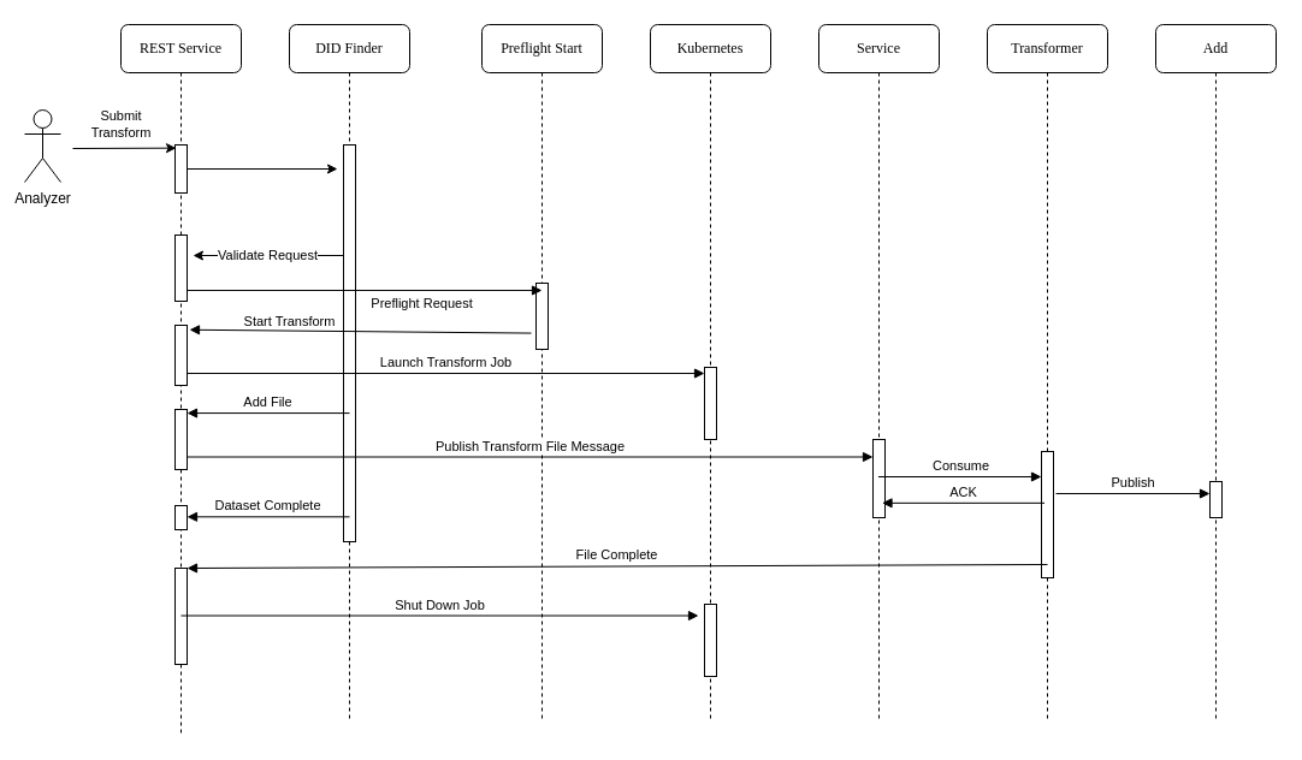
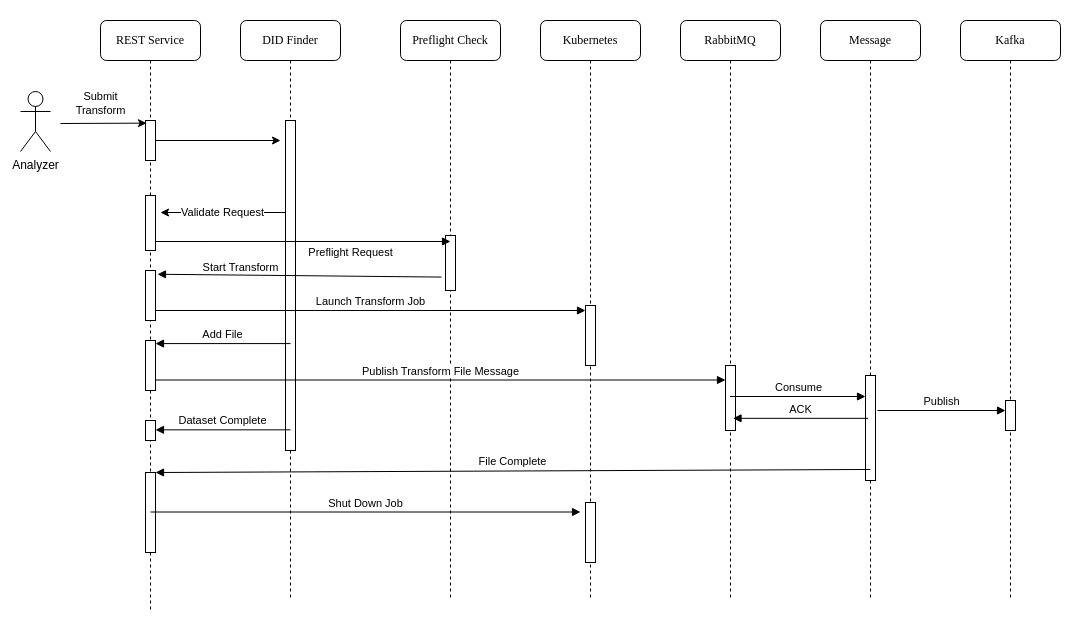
  <mxCell id="0" />
  <mxCell id="1" parent="0" />
  <mxCell id="2" value="DID Finder" style="shape=umlLifeline;perimeter=lifelinePerimeter;whiteSpace=wrap;html=1;container=1;collapsible=0;recursiveResize=0;outlineConnect=0;rounded=1;shadow=0;comic=0;labelBackgroundColor=none;strokeColor=#000000;strokeWidth=1;fillColor=#FFFFFF;fontFamily=Verdana;fontSize=12;fontColor=#000000;align=center;" parent="1" vertex="1"><mxGeometry x="240" y="20" width="100" height="580" as="geometry" /></mxCell>
  <mxCell id="3" value="" style="html=1;points=[];perimeter=orthogonalPerimeter;rounded=0;shadow=0;comic=0;labelBackgroundColor=none;strokeColor=#000000;strokeWidth=1;fillColor=#FFFFFF;fontFamily=Verdana;fontSize=12;fontColor=#000000;align=center;" parent="2" vertex="1"><mxGeometry x="45" y="100" width="10" height="330" as="geometry" /></mxCell>
- <mxCell id="4" value="Preflight Start" style="shape=umlLifeline;perimeter=lifelinePerimeter;whiteSpace=wrap;html=1;container=1;collapsible=0;recursiveResize=0;outlineConnect=0;rounded=1;shadow=0;comic=0;labelBackgroundColor=none;strokeColor=#000000;strokeWidth=1;fillColor=#FFFFFF;fontFamily=Verdana;fontSize=12;fontColor=#000000;align=center;" parent="1" vertex="1"><mxGeometry x="400" y="20" width="100" height="580" as="geometry" /></mxCell>
+ <mxCell id="4" value="Preflight Check" style="shape=umlLifeline;perimeter=lifelinePerimeter;whiteSpace=wrap;html=1;container=1;collapsible=0;recursiveResize=0;outlineConnect=0;rounded=1;shadow=0;comic=0;labelBackgroundColor=none;strokeColor=#000000;strokeWidth=1;fillColor=#FFFFFF;fontFamily=Verdana;fontSize=12;fontColor=#000000;align=center;" parent="1" vertex="1"><mxGeometry x="400" y="20" width="100" height="580" as="geometry" /></mxCell>
  <mxCell id="5" value="" style="html=1;points=[];perimeter=orthogonalPerimeter;rounded=0;shadow=0;comic=0;labelBackgroundColor=none;strokeColor=#000000;strokeWidth=1;fillColor=#FFFFFF;fontFamily=Verdana;fontSize=12;fontColor=#000000;align=center;" parent="4" vertex="1"><mxGeometry x="45" y="215" width="10" height="55" as="geometry" /></mxCell>
  <mxCell id="6" value="Kubernetes" style="shape=umlLifeline;perimeter=lifelinePerimeter;whiteSpace=wrap;html=1;container=1;collapsible=0;recursiveResize=0;outlineConnect=0;rounded=1;shadow=0;comic=0;labelBackgroundColor=none;strokeColor=#000000;strokeWidth=1;fillColor=#FFFFFF;fontFamily=Verdana;fontSize=12;fontColor=#000000;align=center;" parent="1" vertex="1"><mxGeometry x="540" y="20" width="100" height="580" as="geometry" /></mxCell>
  <mxCell id="7" value="" style="html=1;points=[];perimeter=orthogonalPerimeter;rounded=0;shadow=0;comic=0;labelBackgroundColor=none;strokeColor=#000000;strokeWidth=1;fillColor=#FFFFFF;fontFamily=Verdana;fontSize=12;fontColor=#000000;align=center;" parent="6" vertex="1"><mxGeometry x="45" y="285" width="10" height="60" as="geometry" /></mxCell>
- <mxCell id="8" value="Service" style="shape=umlLifeline;perimeter=lifelinePerimeter;whiteSpace=wrap;html=1;container=1;collapsible=0;recursiveResize=0;outlineConnect=0;rounded=1;shadow=0;comic=0;labelBackgroundColor=none;strokeColor=#000000;strokeWidth=1;fillColor=#FFFFFF;fontFamily=Verdana;fontSize=12;fontColor=#000000;align=center;" parent="1" vertex="1"><mxGeometry x="680" y="20" width="100" height="580" as="geometry" /></mxCell>
- <mxCell id="9" value="Transformer" style="shape=umlLifeline;perimeter=lifelinePerimeter;whiteSpace=wrap;html=1;container=1;collapsible=0;recursiveResize=0;outlineConnect=0;rounded=1;shadow=0;comic=0;labelBackgroundColor=none;strokeColor=#000000;strokeWidth=1;fillColor=#FFFFFF;fontFamily=Verdana;fontSize=12;fontColor=#000000;align=center;" parent="1" vertex="1"><mxGeometry x="820" y="20" width="100" height="580" as="geometry" /></mxCell>
- <mxCell id="10" value="Add" style="shape=umlLifeline;perimeter=lifelinePerimeter;whiteSpace=wrap;html=1;container=1;collapsible=0;recursiveResize=0;outlineConnect=0;rounded=1;shadow=0;comic=0;labelBackgroundColor=none;strokeColor=#000000;strokeWidth=1;fillColor=#FFFFFF;fontFamily=Verdana;fontSize=12;fontColor=#000000;align=center;" parent="1" vertex="1"><mxGeometry x="960" y="20" width="100" height="580" as="geometry" /></mxCell>
+ <mxCell id="8" value="RabbitMQ" style="shape=umlLifeline;perimeter=lifelinePerimeter;whiteSpace=wrap;html=1;container=1;collapsible=0;recursiveResize=0;outlineConnect=0;rounded=1;shadow=0;comic=0;labelBackgroundColor=none;strokeColor=#000000;strokeWidth=1;fillColor=#FFFFFF;fontFamily=Verdana;fontSize=12;fontColor=#000000;align=center;" parent="1" vertex="1"><mxGeometry x="680" y="20" width="100" height="580" as="geometry" /></mxCell>
+ <mxCell id="9" value="Message" style="shape=umlLifeline;perimeter=lifelinePerimeter;whiteSpace=wrap;html=1;container=1;collapsible=0;recursiveResize=0;outlineConnect=0;rounded=1;shadow=0;comic=0;labelBackgroundColor=none;strokeColor=#000000;strokeWidth=1;fillColor=#FFFFFF;fontFamily=Verdana;fontSize=12;fontColor=#000000;align=center;" parent="1" vertex="1"><mxGeometry x="820" y="20" width="100" height="580" as="geometry" /></mxCell>
+ <mxCell id="10" value="Kafka" style="shape=umlLifeline;perimeter=lifelinePerimeter;whiteSpace=wrap;html=1;container=1;collapsible=0;recursiveResize=0;outlineConnect=0;rounded=1;shadow=0;comic=0;labelBackgroundColor=none;strokeColor=#000000;strokeWidth=1;fillColor=#FFFFFF;fontFamily=Verdana;fontSize=12;fontColor=#000000;align=center;" parent="1" vertex="1"><mxGeometry x="960" y="20" width="100" height="580" as="geometry" /></mxCell>
  <mxCell id="11" value="REST Service" style="shape=umlLifeline;perimeter=lifelinePerimeter;whiteSpace=wrap;html=1;container=1;collapsible=0;recursiveResize=0;outlineConnect=0;rounded=1;shadow=0;comic=0;labelBackgroundColor=none;strokeColor=#000000;strokeWidth=1;fillColor=#FFFFFF;fontFamily=Verdana;fontSize=12;fontColor=#000000;align=center;" parent="1" vertex="1"><mxGeometry x="100" y="20" width="100" height="590" as="geometry" /></mxCell>
  <mxCell id="12" value="" style="html=1;points=[];perimeter=orthogonalPerimeter;rounded=0;shadow=0;comic=0;labelBackgroundColor=none;strokeColor=#000000;strokeWidth=1;fillColor=#FFFFFF;fontFamily=Verdana;fontSize=12;fontColor=#000000;align=center;" parent="11" vertex="1"><mxGeometry x="45" y="100" width="10" height="40" as="geometry" /></mxCell>
  <mxCell id="13" value="" style="html=1;points=[];perimeter=orthogonalPerimeter;" vertex="1" parent="11"><mxGeometry x="45" y="175" width="10" height="55" as="geometry" /></mxCell>
  <mxCell id="14" value="" style="html=1;points=[];perimeter=orthogonalPerimeter;" vertex="1" parent="11"><mxGeometry x="45" y="250" width="10" height="50" as="geometry" /></mxCell>
  <mxCell id="15" value="" style="html=1;points=[];perimeter=orthogonalPerimeter;" vertex="1" parent="11"><mxGeometry x="45" y="320" width="10" height="50" as="geometry" /></mxCell>
  <mxCell id="16" value="" style="html=1;points=[];perimeter=orthogonalPerimeter;" vertex="1" parent="11"><mxGeometry x="45" y="400" width="10" height="20" as="geometry" /></mxCell>
  <mxCell id="17" value="" style="html=1;points=[];perimeter=orthogonalPerimeter;" vertex="1" parent="11"><mxGeometry x="45" y="452" width="10" height="80" as="geometry" /></mxCell>
  <mxCell id="18" value="" style="html=1;points=[];perimeter=orthogonalPerimeter;rounded=0;shadow=0;comic=0;labelBackgroundColor=none;strokeColor=#000000;strokeWidth=1;fillColor=#FFFFFF;fontFamily=Verdana;fontSize=12;fontColor=#000000;align=center;" parent="1" vertex="1"><mxGeometry x="725" y="365" width="10" height="65" as="geometry" /></mxCell>
  <mxCell id="19" value="" style="html=1;points=[];perimeter=orthogonalPerimeter;rounded=0;shadow=0;comic=0;labelBackgroundColor=none;strokeColor=#000000;strokeWidth=1;fillColor=#FFFFFF;fontFamily=Verdana;fontSize=12;fontColor=#000000;align=center;" parent="1" vertex="1"><mxGeometry x="1005" y="400" width="10" height="30" as="geometry" /></mxCell>
  <mxCell id="20" value="" style="html=1;points=[];perimeter=orthogonalPerimeter;rounded=0;shadow=0;comic=0;labelBackgroundColor=none;strokeColor=#000000;strokeWidth=1;fillColor=#FFFFFF;fontFamily=Verdana;fontSize=12;fontColor=#000000;align=center;" parent="1" vertex="1"><mxGeometry x="865" y="375" width="10" height="105" as="geometry" /></mxCell>
  <mxCell id="21" value="Analyzer" style="shape=umlActor;verticalLabelPosition=bottom;labelBackgroundColor=#ffffff;verticalAlign=top;html=1;outlineConnect=0;" vertex="1" parent="1"><mxGeometry x="20" y="91" width="30" height="60" as="geometry" /></mxCell>
  <mxCell id="22" value="Submit&lt;br&gt;Transform" style="endArrow=classic;html=1;entryX=0.1;entryY=0.066;entryDx=0;entryDy=0;entryPerimeter=0;" edge="1" parent="1" target="12"><mxGeometry x="-0.065" y="20" width="50" height="50" relative="1" as="geometry"><mxPoint x="60" y="123" as="sourcePoint" /><mxPoint x="120" y="150" as="targetPoint" /><mxPoint as="offset" /></mxGeometry></mxCell>
  <mxCell id="23" value="" style="endArrow=classic;html=1;" edge="1" parent="1"><mxGeometry width="50" height="50" relative="1" as="geometry"><mxPoint x="155" y="140" as="sourcePoint" /><mxPoint x="280" y="140" as="targetPoint" /></mxGeometry></mxCell>
  <mxCell id="24" value="Validate Request" style="edgeStyle=orthogonalEdgeStyle;rounded=0;orthogonalLoop=1;jettySize=auto;html=1;" edge="1" parent="1"><mxGeometry relative="1" as="geometry"><mxPoint x="160" y="212" as="targetPoint" /><mxPoint x="285" y="212" as="sourcePoint" /></mxGeometry></mxCell>
  <mxCell id="25" value="Preflight Request" style="html=1;verticalAlign=bottom;startArrow=none;startFill=0;endArrow=block;startSize=8;entryX=0.5;entryY=0.111;entryDx=0;entryDy=0;entryPerimeter=0;" edge="1" parent="1"><mxGeometry x="0.322" y="-20" width="60" relative="1" as="geometry"><mxPoint x="155" y="241" as="sourcePoint" /><mxPoint x="450" y="240.99" as="targetPoint" /><mxPoint as="offset" /></mxGeometry></mxCell>
  <mxCell id="26" value="Start Transform" style="html=1;verticalAlign=bottom;endArrow=block;exitX=-0.4;exitY=0.756;exitDx=0;exitDy=0;exitPerimeter=0;entryX=1.2;entryY=0.075;entryDx=0;entryDy=0;entryPerimeter=0;" edge="1" parent="1" source="5" target="14"><mxGeometry x="0.416" y="1" width="80" relative="1" as="geometry"><mxPoint x="200" y="349.5" as="sourcePoint" /><mxPoint x="280" y="349.5" as="targetPoint" /><mxPoint as="offset" /></mxGeometry></mxCell>
  <mxCell id="27" value="Launch Transform Job" style="html=1;verticalAlign=bottom;endArrow=block;" edge="1" parent="1"><mxGeometry width="80" relative="1" as="geometry"><mxPoint x="155" y="310" as="sourcePoint" /><mxPoint x="585" y="310" as="targetPoint" /></mxGeometry></mxCell>
  <mxCell id="28" value="Add File" style="html=1;verticalAlign=bottom;endArrow=block;exitX=0.5;exitY=0.676;exitDx=0;exitDy=0;exitPerimeter=0;" edge="1" parent="1" source="3" target="15"><mxGeometry width="80" relative="1" as="geometry"><mxPoint x="280" y="340" as="sourcePoint" /><mxPoint x="90" y="620" as="targetPoint" /></mxGeometry></mxCell>
  <mxCell id="29" value="Publish Transform File Message" style="html=1;verticalAlign=bottom;endArrow=block;" edge="1" parent="1" target="18"><mxGeometry width="80" relative="1" as="geometry"><mxPoint x="155" y="379.5" as="sourcePoint" /><mxPoint x="235" y="379.5" as="targetPoint" /></mxGeometry></mxCell>
  <mxCell id="30" value="Dataset Complete" style="html=1;verticalAlign=bottom;endArrow=block;exitX=0.5;exitY=0.676;exitDx=0;exitDy=0;exitPerimeter=0;" edge="1" parent="1"><mxGeometry width="80" relative="1" as="geometry"><mxPoint x="290" y="429.34" as="sourcePoint" /><mxPoint x="155" y="429.34" as="targetPoint" /></mxGeometry></mxCell>
  <mxCell id="31" value="Consume" style="html=1;verticalAlign=bottom;endArrow=block;entryX=0;entryY=0.2;entryDx=0;entryDy=0;entryPerimeter=0;" edge="1" parent="1" source="8" target="20"><mxGeometry width="80" relative="1" as="geometry"><mxPoint x="270" y="560" as="sourcePoint" /><mxPoint x="790" y="420" as="targetPoint" /></mxGeometry></mxCell>
  <mxCell id="32" value="ACK" style="html=1;verticalAlign=bottom;endArrow=block;exitX=0.5;exitY=0.676;exitDx=0;exitDy=0;exitPerimeter=0;" edge="1" parent="1"><mxGeometry width="80" relative="1" as="geometry"><mxPoint x="867.5" y="417.84" as="sourcePoint" /><mxPoint x="732.5" y="417.84" as="targetPoint" /></mxGeometry></mxCell>
  <mxCell id="33" value="Publish" style="html=1;verticalAlign=bottom;endArrow=block;" edge="1" parent="1" target="19"><mxGeometry width="80" relative="1" as="geometry"><mxPoint x="877" y="410" as="sourcePoint" /><mxPoint x="1070" y="500" as="targetPoint" /></mxGeometry></mxCell>
  <mxCell id="34" value="File Complete" style="html=1;verticalAlign=bottom;endArrow=block;exitX=0.5;exitY=0.895;exitDx=0;exitDy=0;exitPerimeter=0;" edge="1" parent="1" source="20" target="17"><mxGeometry width="80" relative="1" as="geometry"><mxPoint x="370" y="490" as="sourcePoint" /><mxPoint x="450" y="490" as="targetPoint" /></mxGeometry></mxCell>
  <mxCell id="35" value="" style="html=1;points=[];perimeter=orthogonalPerimeter;rounded=0;shadow=0;comic=0;labelBackgroundColor=none;strokeColor=#000000;strokeWidth=1;fillColor=#FFFFFF;fontFamily=Verdana;fontSize=12;fontColor=#000000;align=center;" vertex="1" parent="1"><mxGeometry x="585" y="502" width="10" height="60" as="geometry" /></mxCell>
  <mxCell id="36" value="Shut Down Job" style="html=1;verticalAlign=bottom;endArrow=block;" edge="1" parent="1"><mxGeometry width="80" relative="1" as="geometry"><mxPoint x="150" y="511.5" as="sourcePoint" /><mxPoint x="580" y="511.5" as="targetPoint" /></mxGeometry></mxCell>
